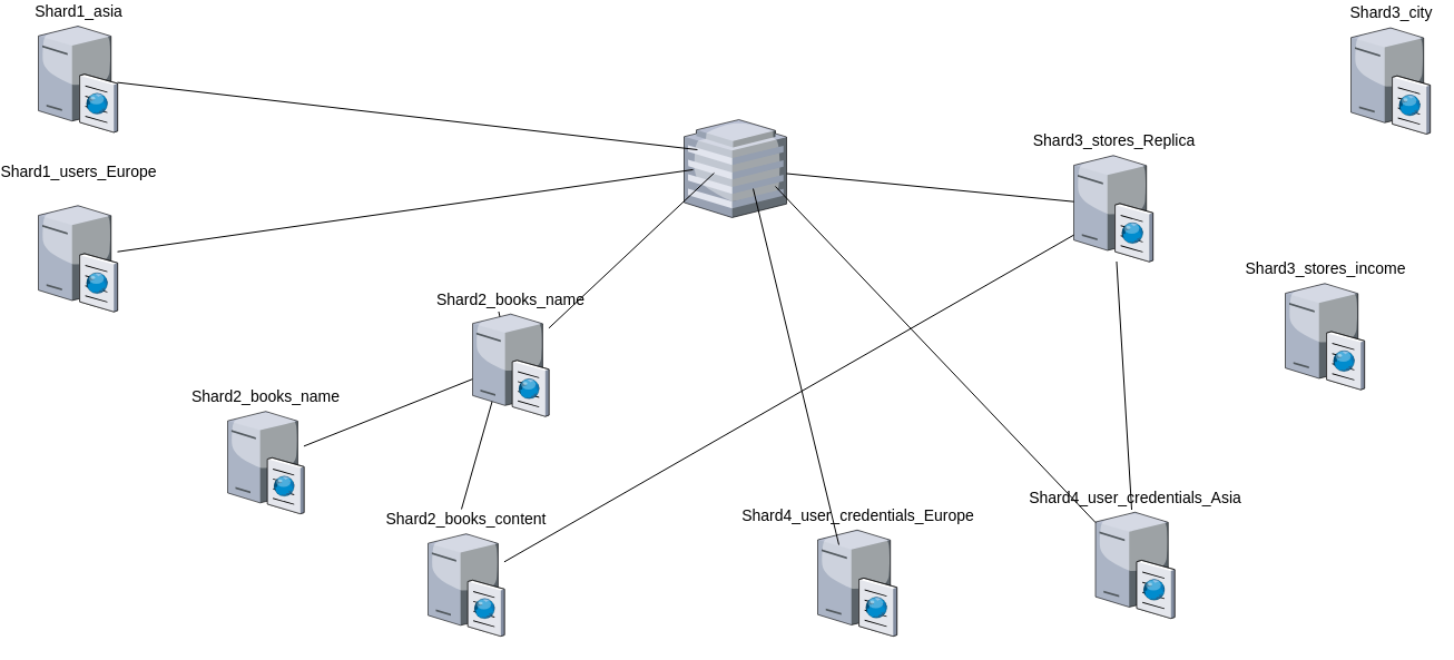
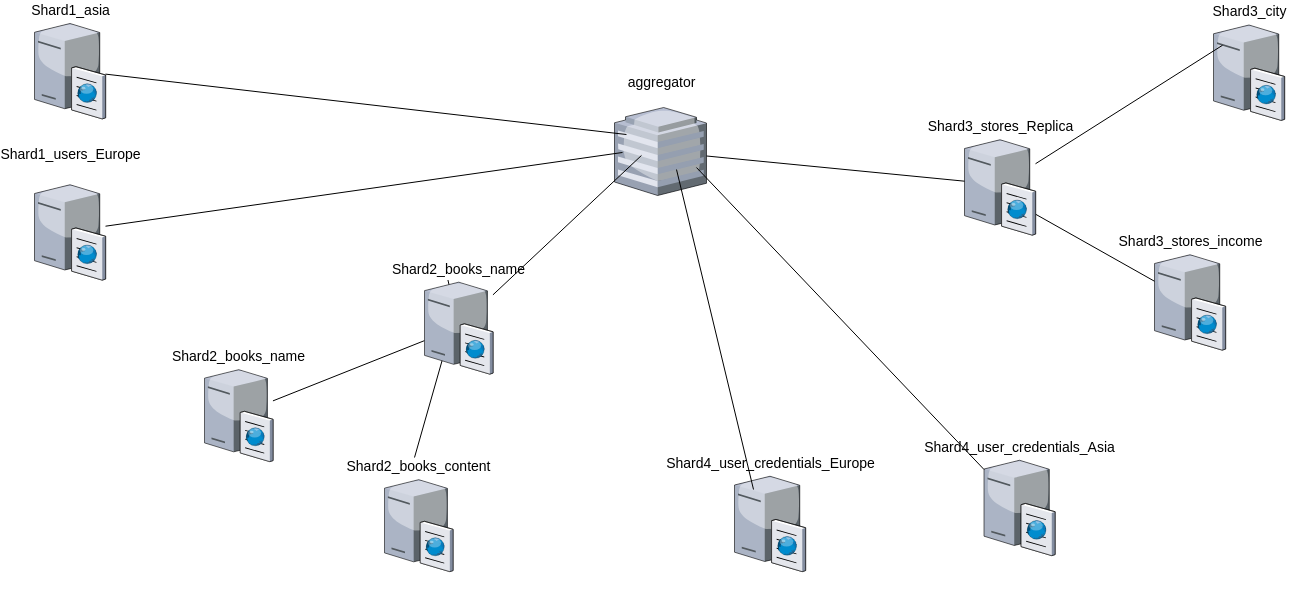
  <mxCell id="0" style=";html=1;" />
  <mxCell id="1" style=";html=1;" parent="0" />
  <mxCell id="2" value="Shard1_asia" style="verticalLabelPosition=top;aspect=fixed;html=1;verticalAlign=bottom;strokeColor=none;shape=mxgraph.citrix.cache_server;fillColor=#66B2FF;gradientColor=#0066CC;fontSize=14;labelPosition=center;align=center;" parent="1" vertex="1"><mxGeometry x="20" y="20.75" width="71" height="97.5" as="geometry" /></mxCell>
  <mxCell id="3" value="" style="verticalLabelPosition=bottom;aspect=fixed;html=1;verticalAlign=top;strokeColor=none;shape=mxgraph.citrix.hq_enterprise;fillColor=#66B2FF;gradientColor=#0066CC;fontSize=14;" parent="1" vertex="1"><mxGeometry x="600" y="107" width="92" height="88" as="geometry" /></mxCell>
  <mxCell id="4" value="Shard2_books_name" style="verticalLabelPosition=top;aspect=fixed;html=1;verticalAlign=bottom;strokeColor=none;shape=mxgraph.citrix.cache_server;fillColor=#66B2FF;gradientColor=#0066CC;fontSize=14;labelPosition=center;align=center;" vertex="1" parent="1"><mxGeometry x="190" y="367" width="68.45" height="94" as="geometry" /></mxCell>
  <mxCell id="5" value="Shard4_user_credentials_Europe" style="verticalLabelPosition=top;aspect=fixed;html=1;verticalAlign=bottom;strokeColor=none;shape=mxgraph.citrix.cache_server;fillColor=#66B2FF;gradientColor=#0066CC;fontSize=14;labelPosition=center;align=center;" vertex="1" parent="1"><mxGeometry x="720" y="473.5" width="71" height="97.5" as="geometry" /></mxCell>
  <mxCell id="6" value="Shard3_city" style="verticalLabelPosition=top;aspect=fixed;html=1;verticalAlign=bottom;strokeColor=none;shape=mxgraph.citrix.cache_server;fillColor=#66B2FF;gradientColor=#0066CC;fontSize=14;labelPosition=center;align=center;" vertex="1" parent="1"><mxGeometry x="1199" y="22.25" width="71" height="97.5" as="geometry" /></mxCell>
  <mxCell id="7" value="" style="endArrow=none;html=1;rounded=0;entryX=0.293;entryY=0.545;entryDx=0;entryDy=0;entryPerimeter=0;" edge="1" parent="1" source="23" target="3"><mxGeometry width="50" height="50" relative="1" as="geometry"><mxPoint x="449.985" y="324.009" as="sourcePoint" /><mxPoint x="970" y="307" as="targetPoint" /></mxGeometry></mxCell>
  <mxCell id="8" value="" style="endArrow=none;html=1;rounded=0;entryX=0.197;entryY=0.462;entryDx=0;entryDy=0;entryPerimeter=0;" edge="1" parent="1" source="3" target="24"><mxGeometry width="50" height="50" relative="1" as="geometry"><mxPoint x="920" y="357" as="sourcePoint" /><mxPoint x="985.5" y="182.684" as="targetPoint" /></mxGeometry></mxCell>
+ <mxCell id="9" value="&lt;span style=&quot;font-size: 14px;&quot;&gt;aggregator&lt;/span&gt;" style="text;html=1;align=center;verticalAlign=middle;resizable=0;points=[];autosize=1;strokeColor=none;fillColor=none;" vertex="1" parent="1"><mxGeometry x="602" y="67" width="90" height="30" as="geometry" /></mxCell>
  <mxCell id="10" value="Shard1_users_Europe&lt;div&gt;&lt;br&gt;&lt;/div&gt;" style="verticalLabelPosition=top;aspect=fixed;html=1;verticalAlign=bottom;strokeColor=none;shape=mxgraph.citrix.cache_server;fillColor=#66B2FF;gradientColor=#0066CC;fontSize=14;labelPosition=center;align=center;" vertex="1" parent="1"><mxGeometry x="20" y="182" width="71" height="97.5" as="geometry" /></mxCell>
  <mxCell id="11" value="" style="endArrow=none;html=1;rounded=0;entryX=0.13;entryY=0.307;entryDx=0;entryDy=0;entryPerimeter=0;" edge="1" parent="1" source="2" target="3"><mxGeometry width="50" height="50" relative="1" as="geometry"><mxPoint x="500" y="267" as="sourcePoint" /><mxPoint x="234.025" y="131.247" as="targetPoint" /></mxGeometry></mxCell>
  <mxCell id="12" value="" style="endArrow=none;html=1;rounded=0;entryX=0.087;entryY=0.511;entryDx=0;entryDy=0;entryPerimeter=0;" edge="1" parent="1" source="10" target="3"><mxGeometry width="50" height="50" relative="1" as="geometry"><mxPoint x="500" y="267" as="sourcePoint" /><mxPoint x="229.02" y="135.263" as="targetPoint" /></mxGeometry></mxCell>
  <mxCell id="13" value="Shard2_books_content" style="verticalLabelPosition=top;aspect=fixed;html=1;verticalAlign=bottom;strokeColor=none;shape=mxgraph.citrix.cache_server;fillColor=#66B2FF;gradientColor=#0066CC;fontSize=14;labelPosition=center;align=center;" vertex="1" parent="1"><mxGeometry x="370" y="477" width="68.45" height="94" as="geometry" /></mxCell>
  <mxCell id="14" value="" style="endArrow=none;html=1;rounded=0;" edge="1" parent="1"><mxGeometry width="50" height="50" relative="1" as="geometry"><mxPoint x="400" y="457" as="sourcePoint" /><mxPoint x="432.306" y="343.5" as="targetPoint" /></mxGeometry></mxCell>
  <mxCell id="15" value="" style="endArrow=none;html=1;rounded=0;entryX=0.545;entryY=0.027;entryDx=0;entryDy=0;entryPerimeter=0;" edge="1" parent="1" source="23"><mxGeometry width="50" height="50" relative="1" as="geometry"><mxPoint x="500" y="267" as="sourcePoint" /><mxPoint x="439.975" y="307.986" as="targetPoint" /></mxGeometry></mxCell>
  <mxCell id="16" value="Shard4_user_credentials_Asia" style="verticalLabelPosition=top;aspect=fixed;html=1;verticalAlign=bottom;strokeColor=none;shape=mxgraph.citrix.cache_server;fillColor=#66B2FF;gradientColor=#0066CC;fontSize=14;labelPosition=center;align=center;" vertex="1" parent="1"><mxGeometry x="969.5" y="457.5" width="71" height="97.5" as="geometry" /></mxCell>
  <mxCell id="17" value="Shard3_stores_income" style="verticalLabelPosition=top;aspect=fixed;html=1;verticalAlign=bottom;strokeColor=none;shape=mxgraph.citrix.cache_server;fillColor=#66B2FF;gradientColor=#0066CC;fontSize=14;labelPosition=center;align=center;" vertex="1" parent="1"><mxGeometry x="1140" y="252" width="71" height="97.5" as="geometry" /></mxCell>
- <mxCell id="18" value="" style="endArrow=none;html=1;rounded=0;" edge="1" parent="1" source="24" target="16"><mxGeometry width="50" height="50" relative="1" as="geometry"><mxPoint x="1000" y="177" as="sourcePoint" /><mxPoint x="1000" y="217" as="targetPoint" /></mxGeometry></mxCell>
- <mxCell id="19" value="" style="endArrow=none;html=1;rounded=0;exitX=0.458;exitY=0.564;exitDx=0;exitDy=0;exitPerimeter=0;" edge="1" parent="1" source="24" target="13"><mxGeometry width="50" height="50" relative="1" as="geometry"><mxPoint x="1040.5" y="200.565" as="sourcePoint" /><mxPoint x="1000" y="217" as="targetPoint" /></mxGeometry></mxCell>
+ <mxCell id="18" value="" style="endArrow=none;html=1;rounded=0;entryX=0.127;entryY=0.231;entryDx=0;entryDy=0;entryPerimeter=0;" edge="1" parent="1" source="24" target="6"><mxGeometry width="50" height="50" relative="1" as="geometry"><mxPoint x="1000" y="177" as="sourcePoint" /><mxPoint x="1000" y="217" as="targetPoint" /></mxGeometry></mxCell>
+ <mxCell id="19" value="" style="endArrow=none;html=1;rounded=0;exitX=0.458;exitY=0.564;exitDx=0;exitDy=0;exitPerimeter=0;" edge="1" parent="1" source="24" target="17"><mxGeometry width="50" height="50" relative="1" as="geometry"><mxPoint x="1040.5" y="200.565" as="sourcePoint" /><mxPoint x="1000" y="217" as="targetPoint" /></mxGeometry></mxCell>
  <mxCell id="20" value="" style="endArrow=none;html=1;rounded=0;exitX=0.891;exitY=0.682;exitDx=0;exitDy=0;exitPerimeter=0;" edge="1" parent="1" source="3" target="16"><mxGeometry width="50" height="50" relative="1" as="geometry"><mxPoint x="810" y="317" as="sourcePoint" /><mxPoint x="1000" y="217" as="targetPoint" /></mxGeometry></mxCell>
  <mxCell id="21" value="" style="endArrow=none;html=1;rounded=0;exitX=0.268;exitY=0.159;exitDx=0;exitDy=0;exitPerimeter=0;entryX=0.674;entryY=0.705;entryDx=0;entryDy=0;entryPerimeter=0;" edge="1" parent="1" source="5" target="3"><mxGeometry width="50" height="50" relative="1" as="geometry"><mxPoint x="950" y="267" as="sourcePoint" /><mxPoint x="813" y="307.001" as="targetPoint" /></mxGeometry></mxCell>
  <mxCell id="22" value="" style="endArrow=none;html=1;rounded=0;" edge="1" parent="1" source="4" target="23"><mxGeometry width="50" height="50" relative="1" as="geometry"><mxPoint x="258" y="397" as="sourcePoint" /><mxPoint x="439.975" y="307.986" as="targetPoint" /></mxGeometry></mxCell>
  <mxCell id="23" value="Shard2_books_name" style="verticalLabelPosition=top;aspect=fixed;html=1;verticalAlign=bottom;strokeColor=none;shape=mxgraph.citrix.cache_server;fillColor=#66B2FF;gradientColor=#0066CC;fontSize=14;labelPosition=center;align=center;" vertex="1" parent="1"><mxGeometry x="410" y="279.5" width="68.45" height="94" as="geometry" /></mxCell>
  <mxCell id="24" value="Shard3_stores_Replica" style="verticalLabelPosition=top;aspect=fixed;html=1;verticalAlign=bottom;strokeColor=none;shape=mxgraph.citrix.cache_server;fillColor=#66B2FF;gradientColor=#0066CC;fontSize=14;labelPosition=center;align=center;" vertex="1" parent="1"><mxGeometry x="950" y="137" width="71" height="97.5" as="geometry" /></mxCell>
